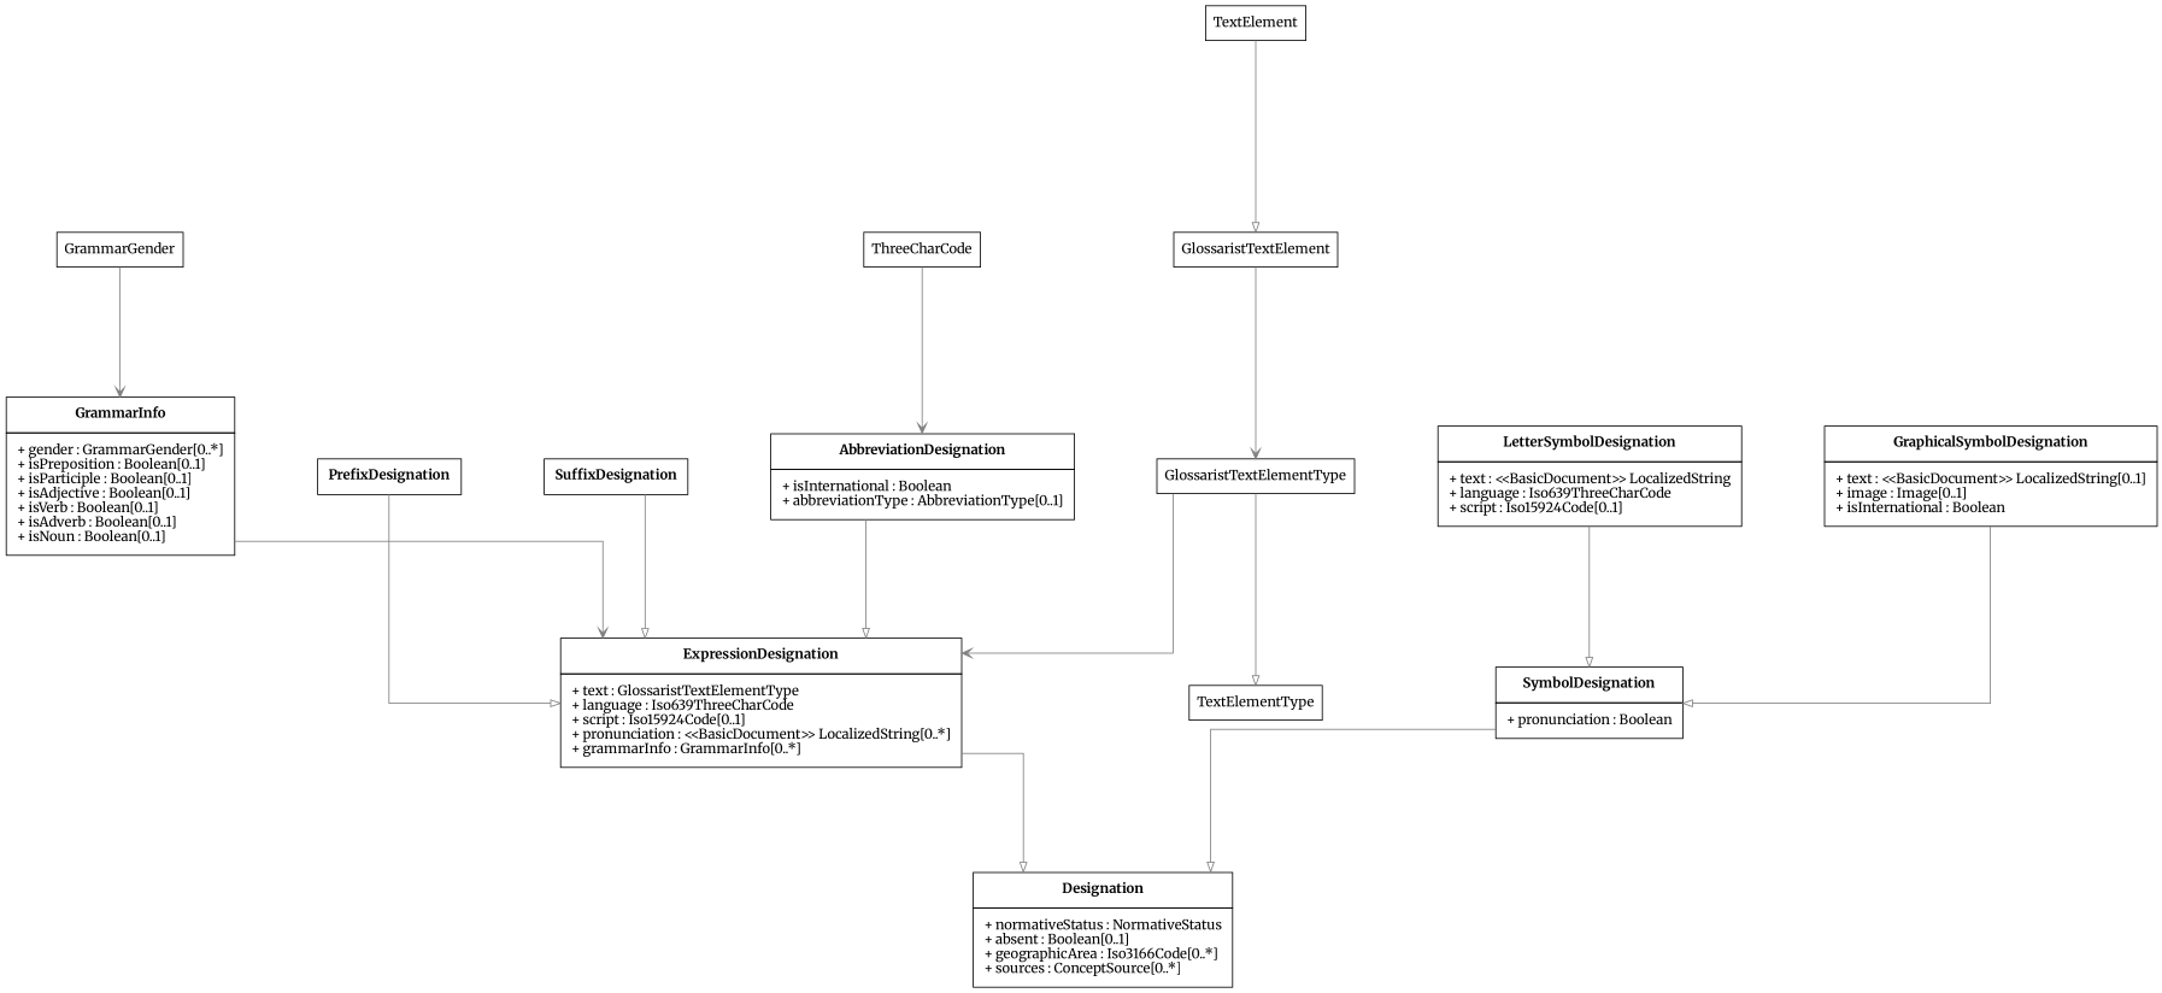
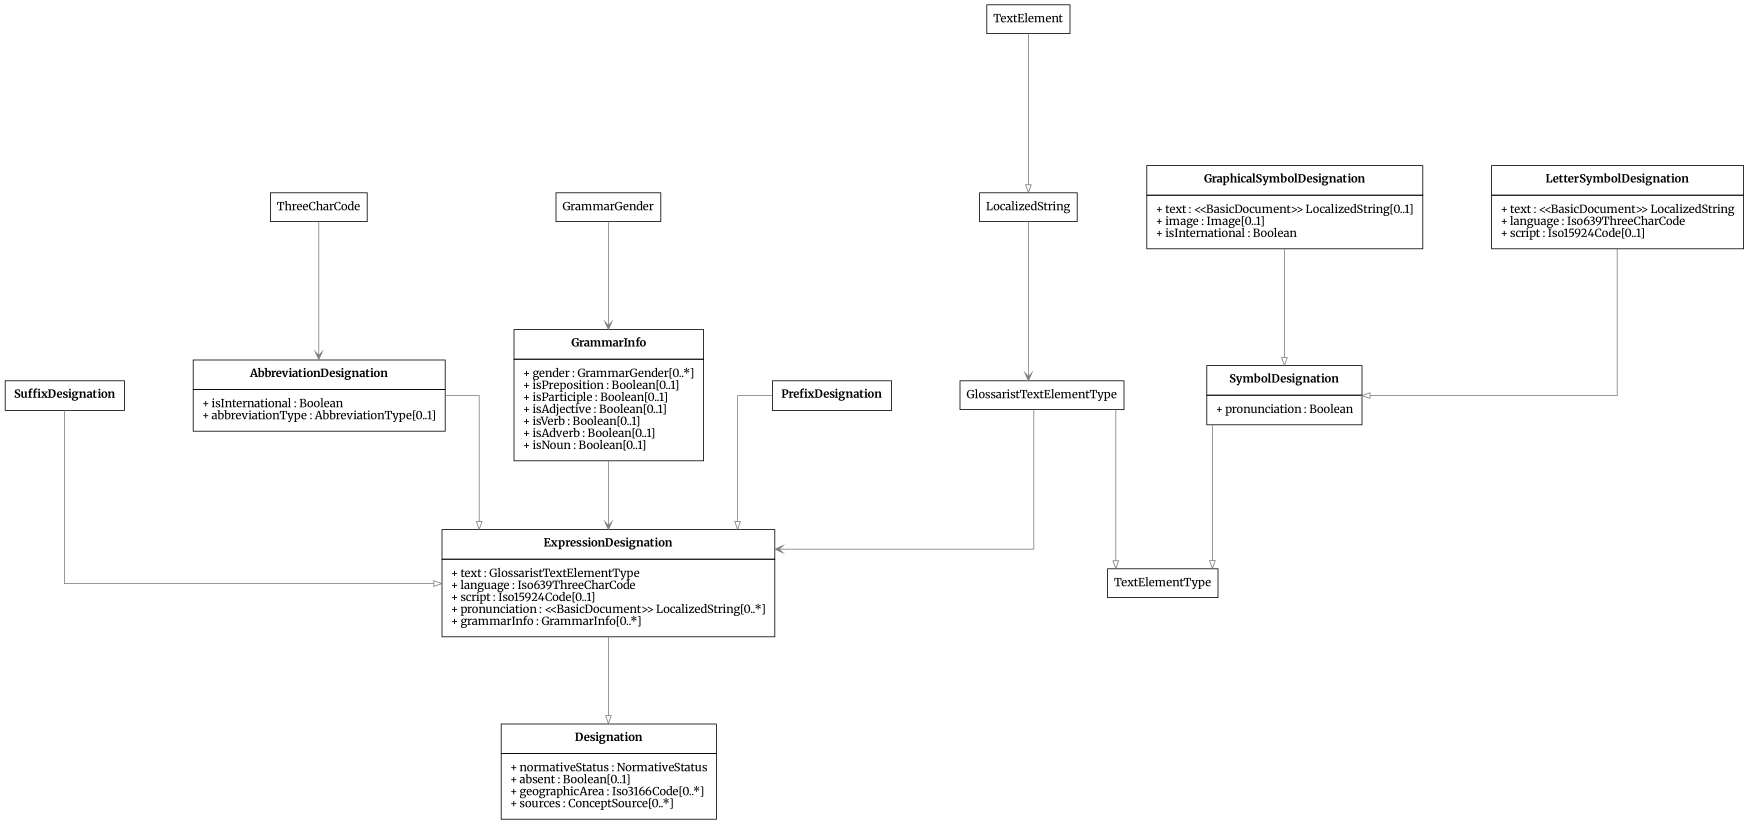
  digraph {
    fontname=Merriweather
    nodesep="1.2.equally"
    ranksep="1.2.equally"
    splines=ortho
    node [fontname=Merriweather shape=plain]
    edge [arrowhead=onormal arrowtail=onormal color=gray50 dir=direct fontname=Merriweather]
    n1 [label=<     <TABLE BORDER="0" CELLBORDER="1" CELLSPACING="0" CELLPADDING="10">     <TR>     <TD><B>Designation</B></TD>   </TR>      <TR>     <TD>           <TABLE BORDER="0" CELLPADDING="0" CELLSPACING="0">             <TR><TD ALIGN="LEFT">+ normativeStatus : NormativeStatus</TD></TR>             <TR><TD ALIGN="LEFT">+ absent : Boolean&#91;0..1&#93;</TD></TR>             <TR><TD ALIGN="LEFT">+ geographicArea : Iso3166Code&#91;0..*&#93;</TD></TR>             <TR><TD ALIGN="LEFT">+ sources : ConceptSource&#91;0..*&#93;</TD></TR>           </TABLE>         </TD>   </TR>      </TABLE>   >]
    n2 [label=<     <TABLE BORDER="0" CELLBORDER="1" CELLSPACING="0" CELLPADDING="10">     <TR>     <TD><B>ExpressionDesignation</B></TD>   </TR>      <TR>     <TD>           <TABLE BORDER="0" CELLPADDING="0" CELLSPACING="0">             <TR><TD ALIGN="LEFT">+ text : GlossaristTextElementType</TD></TR>             <TR><TD ALIGN="LEFT">+ language : Iso639ThreeCharCode</TD></TR>             <TR><TD ALIGN="LEFT">+ script : Iso15924Code&#91;0..1&#93;</TD></TR>             <TR><TD ALIGN="LEFT">+ pronunciation : &#60;&#60;BasicDocument&#62;&#62; LocalizedString&#91;0..*&#93;</TD></TR>             <TR><TD ALIGN="LEFT">+ grammarInfo : GrammarInfo&#91;0..*&#93;</TD></TR>           </TABLE>         </TD>   </TR>      </TABLE>   >]
    n3 [label=<     <TABLE BORDER="0" CELLBORDER="1" CELLSPACING="0" CELLPADDING="10">     <TR>     <TD><B>GrammarInfo</B></TD>   </TR>      <TR>     <TD>           <TABLE BORDER="0" CELLPADDING="0" CELLSPACING="0">             <TR><TD ALIGN="LEFT">+ gender : GrammarGender&#91;0..*&#93;</TD></TR>             <TR><TD ALIGN="LEFT">+ isPreposition : Boolean&#91;0..1&#93;</TD></TR>             <TR><TD ALIGN="LEFT">+ isParticiple : Boolean&#91;0..1&#93;</TD></TR>             <TR><TD ALIGN="LEFT">+ isAdjective : Boolean&#91;0..1&#93;</TD></TR>             <TR><TD ALIGN="LEFT">+ isVerb : Boolean&#91;0..1&#93;</TD></TR>             <TR><TD ALIGN="LEFT">+ isAdverb : Boolean&#91;0..1&#93;</TD></TR>             <TR><TD ALIGN="LEFT">+ isNoun : Boolean&#91;0..1&#93;</TD></TR>           </TABLE>         </TD>   </TR>      </TABLE>   >]
    n4 [label=<     <TABLE BORDER="0" CELLBORDER="1" CELLSPACING="0" CELLPADDING="10">     <TR>     <TD><B>SymbolDesignation</B></TD>   </TR>      <TR>     <TD>           <TABLE BORDER="0" CELLPADDING="0" CELLSPACING="0">             <TR><TD ALIGN="LEFT">+ pronunciation : Boolean</TD></TR>           </TABLE>         </TD>   </TR>      </TABLE>   >]
    n5 [label=<     <TABLE BORDER="0" CELLBORDER="1" CELLSPACING="0" CELLPADDING="10">     <TR>     <TD><B>PrefixDesignation</B></TD>   </TR>      </TABLE>   >]
    n6 [label=<     <TABLE BORDER="0" CELLBORDER="1" CELLSPACING="0" CELLPADDING="10">     <TR>     <TD><B>SuffixDesignation</B></TD>   </TR>      </TABLE>   >]
    n7 [label=<     <TABLE BORDER="0" CELLBORDER="1" CELLSPACING="0" CELLPADDING="10">     <TR>     <TD><B>AbbreviationDesignation</B></TD>   </TR>      <TR>     <TD>           <TABLE BORDER="0" CELLPADDING="0" CELLSPACING="0">             <TR><TD ALIGN="LEFT">+ isInternational : Boolean</TD></TR>             <TR><TD ALIGN="LEFT">+ abbreviationType : AbbreviationType&#91;0..1&#93;</TD></TR>           </TABLE>         </TD>   </TR>      </TABLE>   >]
    n8 [label=<     <TABLE BORDER="0" CELLBORDER="1" CELLSPACING="0" CELLPADDING="10">     <TR>     <TD><B>LetterSymbolDesignation</B></TD>   </TR>      <TR>     <TD>           <TABLE BORDER="0" CELLPADDING="0" CELLSPACING="0">             <TR><TD ALIGN="LEFT">+ text : &#60;&#60;BasicDocument&#62;&#62; LocalizedString</TD></TR>             <TR><TD ALIGN="LEFT">+ language : Iso639ThreeCharCode</TD></TR>             <TR><TD ALIGN="LEFT">+ script : Iso15924Code&#91;0..1&#93;</TD></TR>           </TABLE>         </TD>   </TR>      </TABLE>   >]
    n9 [label=<     <TABLE BORDER="0" CELLBORDER="1" CELLSPACING="0" CELLPADDING="10">     <TR>     <TD><B>GraphicalSymbolDesignation</B></TD>   </TR>      <TR>     <TD>           <TABLE BORDER="0" CELLPADDING="0" CELLSPACING="0">             <TR><TD ALIGN="LEFT">+ text : &#60;&#60;BasicDocument&#62;&#62; LocalizedString&#91;0..1&#93;</TD></TR>             <TR><TD ALIGN="LEFT">+ image : Image&#91;0..1&#93;</TD></TR>             <TR><TD ALIGN="LEFT">+ isInternational : Boolean</TD></TR>           </TABLE>         </TD>   </TR>      </TABLE>   >]
    n10 [label=ThreeCharCode shape=box]
    GrammarGender [shape=box]
    GlossaristTextElementType [shape=box]
    TextElementType [shape=box]
    TextElement [shape=box]
-   GlossaristTextElement [shape=box]
+   GlossaristTextElement [shape=box label=LocalizedString]
    n2 -> n1
    n3 -> n2 [arrowhead=vee]
-   n4 -> n1
+   n4 -> TextElementType
    n5 -> n2
    n6 -> n2
    n7 -> n2
    n8 -> n4
    n9 -> n4
    n10 -> n7 [arrowhead=vee]
    GrammarGender -> n3 [arrowhead=vee]
    GlossaristTextElementType -> n2 [arrowhead=vee]
    GlossaristTextElementType -> TextElementType
    TextElement -> GlossaristTextElement
    GlossaristTextElement -> GlossaristTextElementType [arrowhead=vee]
  }
